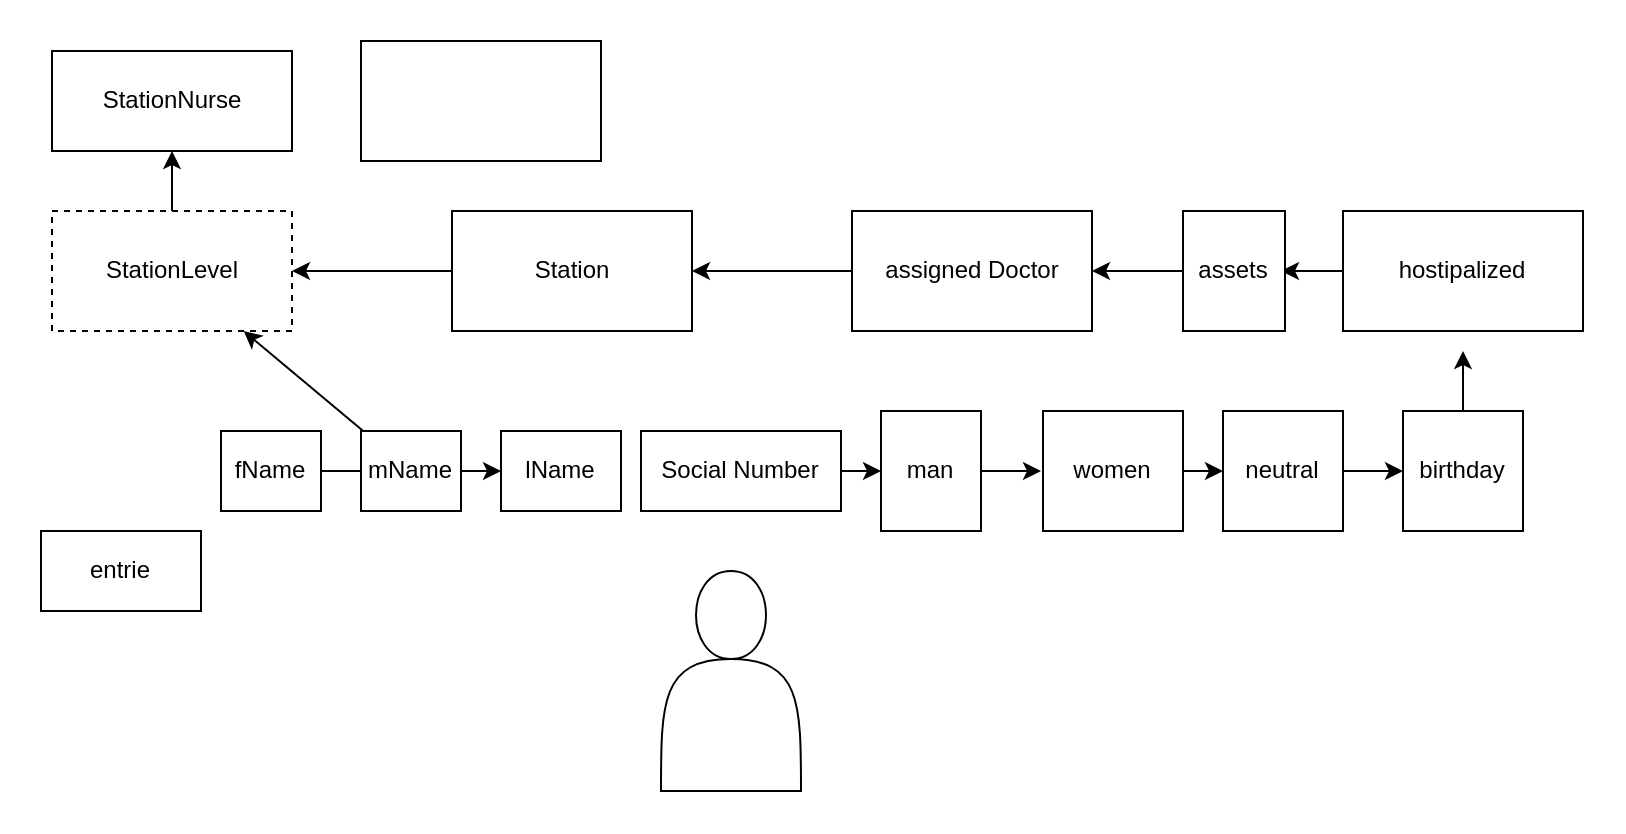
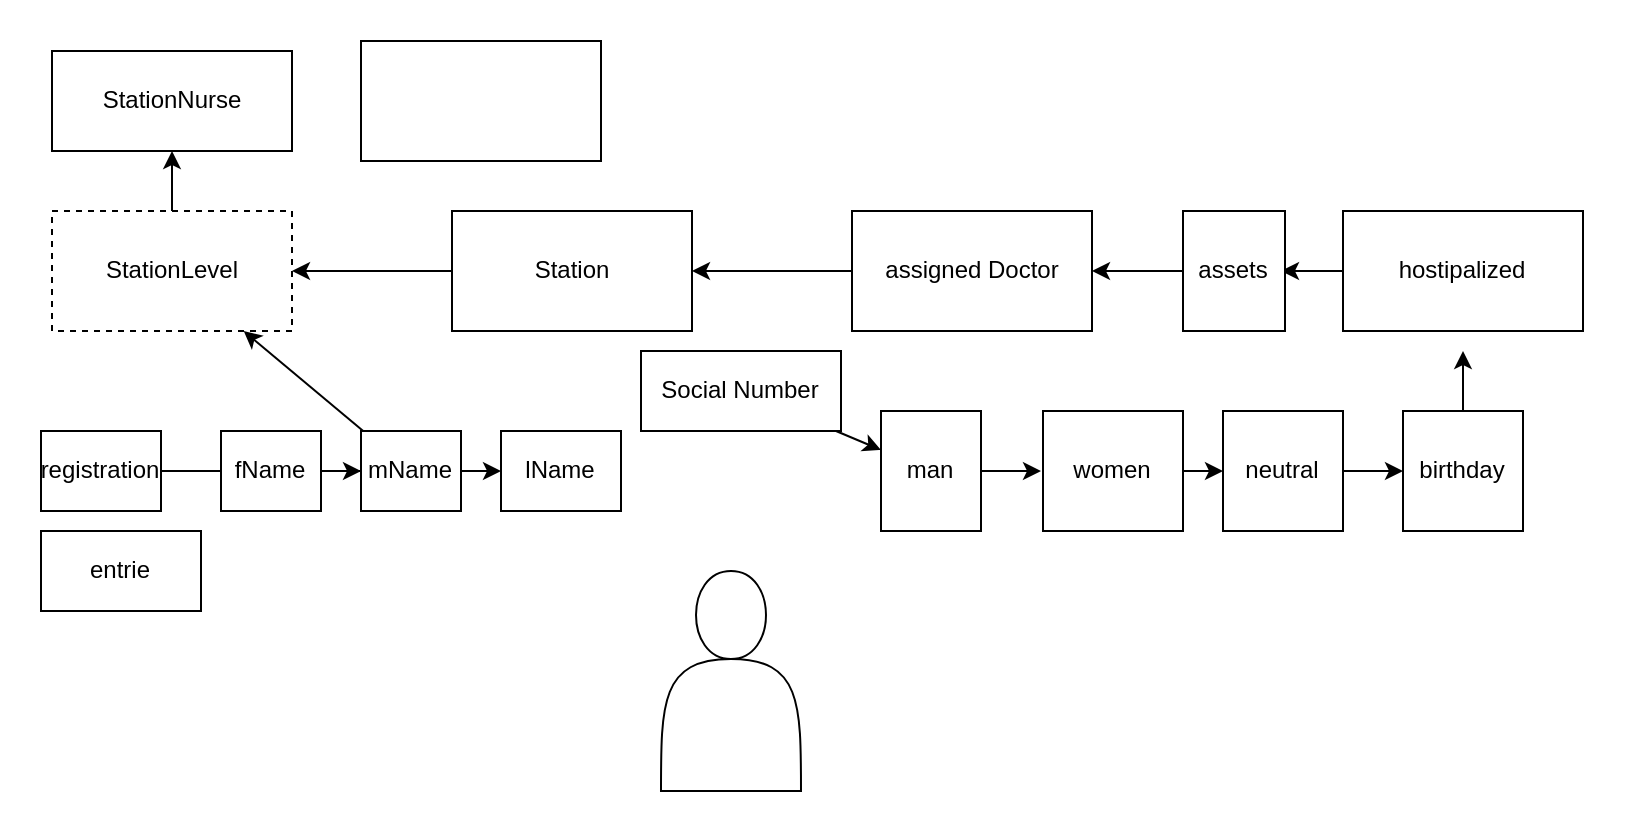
  <mxCell id="0" />
  <mxCell id="1" parent="0" />
  <mxCell id="2" value="" style="shape=actor;whiteSpace=wrap;html=1;" parent="1" vertex="1"><mxGeometry x="330" y="285" width="70" height="110" as="geometry" /></mxCell>
  <mxCell id="3" value="entrie" style="rounded=0;whiteSpace=wrap;html=1;" parent="1" vertex="1"><mxGeometry x="20" y="265" width="80" height="40" as="geometry" /></mxCell>
  <mxCell id="4" value="" style="edgeStyle=none;html=1;" parent="1" source="5" target="14" edge="1"><mxGeometry relative="1" as="geometry" /></mxCell>
- <mxCell id="5" value="Social Number" style="rounded=0;whiteSpace=wrap;html=1;" parent="1" vertex="1"><mxGeometry x="320" y="215" width="100" height="40" as="geometry" /></mxCell>
+ <mxCell id="5" value="Social Number" style="rounded=0;whiteSpace=wrap;html=1;" parent="1" vertex="1"><mxGeometry x="320" y="175" width="100" height="40" as="geometry" /></mxCell>
+ <mxCell id="6" value="" style="edgeStyle=none;html=1;" parent="1" source="7" target="11" edge="1"><mxGeometry relative="1" as="geometry" /></mxCell>
+ <mxCell id="7" value="registration" style="rounded=0;whiteSpace=wrap;html=1;" parent="1" vertex="1"><mxGeometry x="20" y="215" width="60" height="40" as="geometry" /></mxCell>
  <mxCell id="8" value="" style="edgeStyle=none;html=1;" parent="1" source="9" target="12" edge="1"><mxGeometry relative="1" as="geometry" /></mxCell>
  <mxCell id="9" value="fName" style="rounded=0;whiteSpace=wrap;html=1;" parent="1" vertex="1"><mxGeometry x="110" y="215" width="50" height="40" as="geometry" /></mxCell>
  <mxCell id="10" style="edgeStyle=none;html=1;" parent="1" source="11" target="30" edge="1"><mxGeometry relative="1" as="geometry" /></mxCell>
  <mxCell id="11" value="mName" style="rounded=0;whiteSpace=wrap;html=1;" parent="1" vertex="1"><mxGeometry x="180" y="215" width="50" height="40" as="geometry" /></mxCell>
  <mxCell id="12" value="lName" style="rounded=0;whiteSpace=wrap;html=1;" parent="1" vertex="1"><mxGeometry x="250" y="215" width="60" height="40" as="geometry" /></mxCell>
  <mxCell id="13" value="" style="edgeStyle=none;html=1;" parent="1" source="14" edge="1"><mxGeometry relative="1" as="geometry"><mxPoint x="520" y="235" as="targetPoint" /></mxGeometry></mxCell>
  <mxCell id="14" value="man" style="whiteSpace=wrap;html=1;rounded=0;" parent="1" vertex="1"><mxGeometry x="440" y="205" width="50" height="60" as="geometry" /></mxCell>
  <mxCell id="15" value="" style="edgeStyle=none;html=1;" parent="1" source="16" target="18" edge="1"><mxGeometry relative="1" as="geometry" /></mxCell>
  <mxCell id="16" value="women" style="whiteSpace=wrap;html=1;rounded=0;" parent="1" vertex="1"><mxGeometry x="521" y="205" width="70" height="60" as="geometry" /></mxCell>
  <mxCell id="17" value="" style="edgeStyle=none;html=1;" parent="1" source="18" edge="1"><mxGeometry relative="1" as="geometry"><mxPoint x="701" y="235" as="targetPoint" /></mxGeometry></mxCell>
  <mxCell id="18" value="neutral" style="whiteSpace=wrap;html=1;rounded=0;" parent="1" vertex="1"><mxGeometry x="611" y="205" width="60" height="60" as="geometry" /></mxCell>
  <mxCell id="19" value="" style="edgeStyle=none;html=1;" parent="1" source="20" edge="1"><mxGeometry relative="1" as="geometry"><mxPoint x="731" y="175" as="targetPoint" /></mxGeometry></mxCell>
  <mxCell id="20" value="birthday" style="whiteSpace=wrap;html=1;rounded=0;" parent="1" vertex="1"><mxGeometry x="701" y="205" width="60" height="60" as="geometry" /></mxCell>
  <mxCell id="21" value="" style="edgeStyle=none;html=1;" parent="1" source="22" edge="1"><mxGeometry relative="1" as="geometry"><mxPoint x="640" y="135" as="targetPoint" /></mxGeometry></mxCell>
  <mxCell id="22" value="hostipalized" style="whiteSpace=wrap;html=1;rounded=0;" parent="1" vertex="1"><mxGeometry x="671" y="105" width="120" height="60" as="geometry" /></mxCell>
  <mxCell id="23" value="" style="edgeStyle=none;html=1;" parent="1" source="24" target="26" edge="1"><mxGeometry relative="1" as="geometry" /></mxCell>
  <mxCell id="24" value="assets" style="whiteSpace=wrap;html=1;rounded=0;" parent="1" vertex="1"><mxGeometry x="591" y="105" width="51" height="60" as="geometry" /></mxCell>
  <mxCell id="25" value="" style="edgeStyle=none;html=1;" parent="1" source="26" target="28" edge="1"><mxGeometry relative="1" as="geometry" /></mxCell>
  <mxCell id="26" value="assigned Doctor" style="whiteSpace=wrap;html=1;rounded=0;" parent="1" vertex="1"><mxGeometry x="425.5" y="105" width="120" height="60" as="geometry" /></mxCell>
  <mxCell id="27" value="" style="edgeStyle=none;html=1;" parent="1" source="28" target="30" edge="1"><mxGeometry relative="1" as="geometry" /></mxCell>
  <mxCell id="28" value="Station" style="whiteSpace=wrap;html=1;rounded=0;" parent="1" vertex="1"><mxGeometry x="225.5" y="105" width="120" height="60" as="geometry" /></mxCell>
  <mxCell id="29" value="" style="edgeStyle=none;html=1;" parent="1" source="30" target="32" edge="1"><mxGeometry relative="1" as="geometry" /></mxCell>
  <mxCell id="30" value="StationLevel" style="whiteSpace=wrap;html=1;rounded=0;dashed=1;" parent="1" vertex="1"><mxGeometry x="25.5" y="105" width="120" height="60" as="geometry" /></mxCell>
  <mxCell id="31" value="" style="edgeStyle=none;html=1;" parent="1" source="32" edge="1"><mxGeometry relative="1" as="geometry"><mxPoint x="110" y="49.222" as="targetPoint" /></mxGeometry></mxCell>
  <mxCell id="32" value="StationNurse" style="whiteSpace=wrap;html=1;rounded=0;" parent="1" vertex="1"><mxGeometry x="25.5" y="25" width="120" height="50" as="geometry" /></mxCell>
  <mxCell id="33" value="" style="whiteSpace=wrap;html=1;rounded=0;" parent="1" vertex="1"><mxGeometry x="180" y="20" width="120" height="60" as="geometry" /></mxCell>
